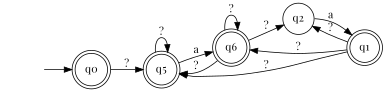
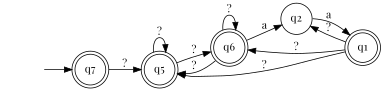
  digraph {
    fontname="Playfair Display"
    rankdir=LR
    node [fontname="Playfair Display" shape=doublecircle]
    edge [fontname="Playfair Display"]
    "" [shape=none]
-   q0
+   q0 [label=q7]
    n3 [label=q5]
    n4 [label=q6]
    q1
    q2 [shape=circle]
    "" -> q0
    q0 -> n3 [label="?"]
    n3 -> n3 [label="?"]
-   n3 -> n4 [label=a]
+   n3 -> n4 [label="?"]
    n4 -> n3 [label="?"]
    n4 -> n4 [label="?"]
-   n4 -> q2 [label="?"]
+   n4 -> q2 [label=a]
    q1 -> n3 [label="?"]
    q1 -> n4 [label="?"]
    q1 -> q2 [label="?"]
    q2 -> q1 [label=a]
  }
